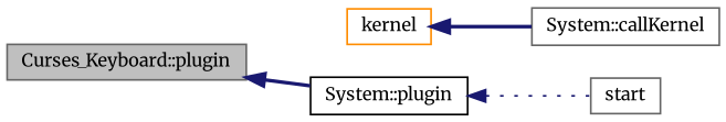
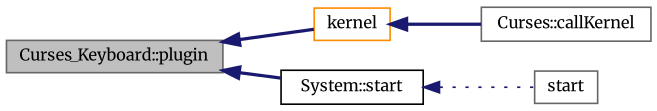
  digraph {
    fontname=Merriweather
    rankdir=LR
    node [color=gray40 fontname=Merriweather fontsize=10 shape=record]
    edge [color=midnightblue dir=back fontname=Merriweather fontsize=10 labelfontname=FreeSans labelfontsize=10 style=bold]
    n1 [fillcolor=grey75 fontcolor=black height=0.2 label="Curses_Keyboard::plugin" style=filled width=0.4]
    n2 [color=darkorange height=0.2 label=kernel width=0.4]
-   n3 [color=black height=0.2 label="System::plugin" width=0.4]
-   n4 [height=0.2 label="System::callKernel" width=0.4]
+   n3 [color=black height=0.2 label="System::start" width=0.4]
+   n4 [height=0.2 label="Curses::callKernel" width=0.4]
    n5 [height=0.2 label=start width=0.4]
+   n1 -> n2
    n1 -> n3
    n2 -> n4
    n3 -> n5 [style=dotted]
  }
